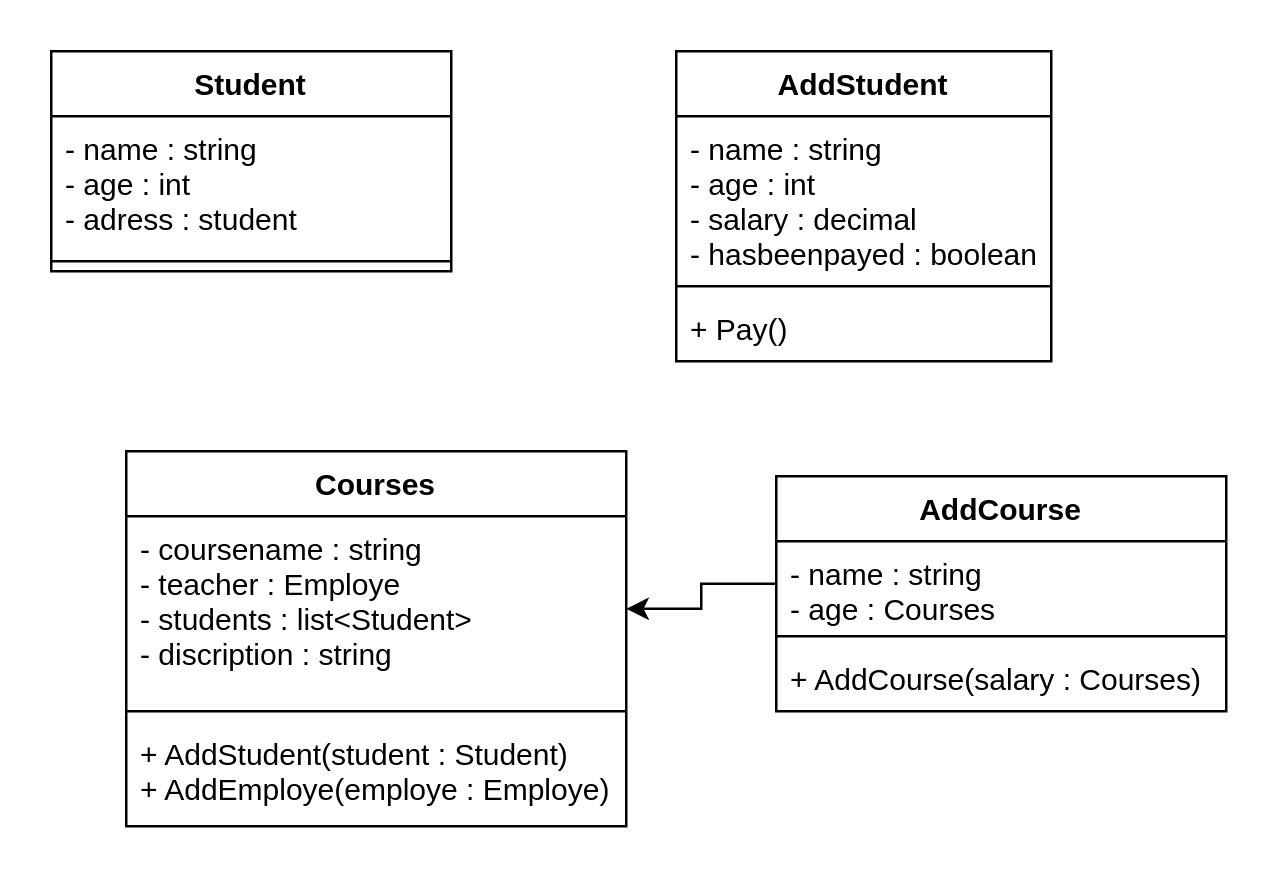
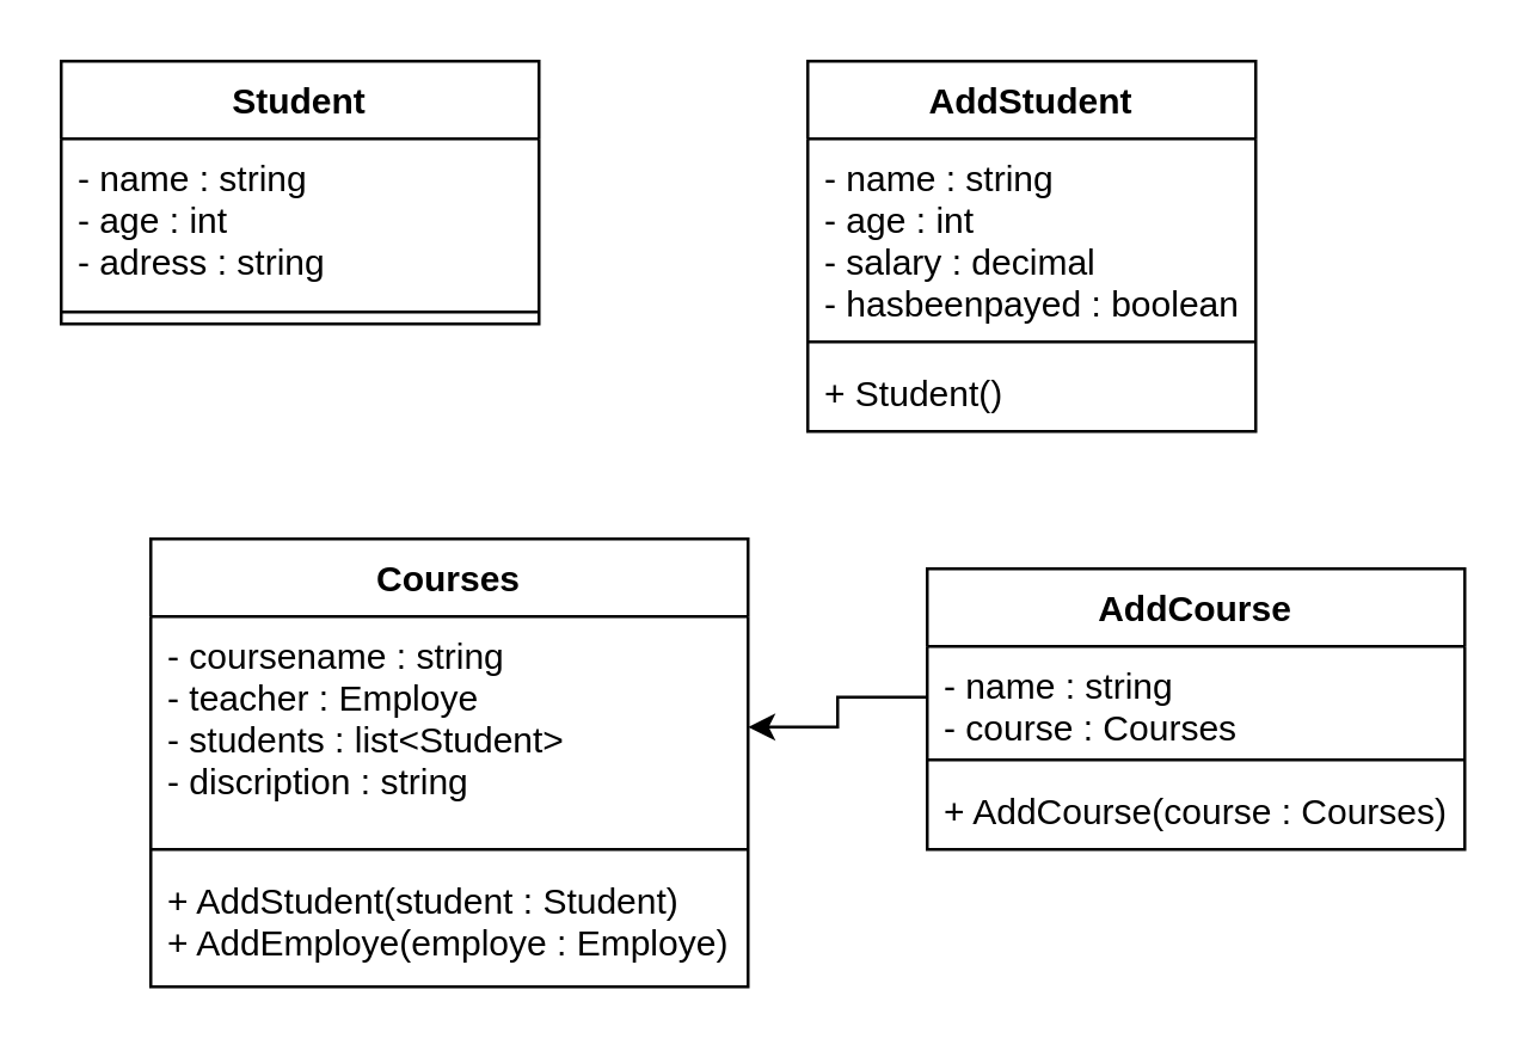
  <mxCell id="0" />
  <mxCell id="1" parent="0" />
  <mxCell id="2" value="Student" style="swimlane;fontStyle=1;align=center;verticalAlign=top;childLayout=stackLayout;horizontal=1;startSize=26;horizontalStack=0;resizeParent=1;resizeParentMax=0;resizeLast=0;collapsible=1;marginBottom=0;" vertex="1" parent="1"><mxGeometry x="20" y="20" width="160" height="88" as="geometry" /></mxCell>
- <mxCell id="3" value="- name : string&#10;- age : int&#10;- adress : student" style="text;strokeColor=none;fillColor=none;align=left;verticalAlign=top;spacingLeft=4;spacingRight=4;overflow=hidden;rotatable=0;points=[[0,0.5],[1,0.5]];portConstraint=eastwest;" vertex="1" parent="2"><mxGeometry y="26" width="160" height="54" as="geometry" /></mxCell>
+ <mxCell id="3" value="- name : string&#10;- age : int&#10;- adress : string" style="text;strokeColor=none;fillColor=none;align=left;verticalAlign=top;spacingLeft=4;spacingRight=4;overflow=hidden;rotatable=0;points=[[0,0.5],[1,0.5]];portConstraint=eastwest;" vertex="1" parent="2"><mxGeometry y="26" width="160" height="54" as="geometry" /></mxCell>
  <mxCell id="4" value="" style="line;strokeWidth=1;fillColor=none;align=left;verticalAlign=middle;spacingTop=-1;spacingLeft=3;spacingRight=3;rotatable=0;labelPosition=right;points=[];portConstraint=eastwest;" vertex="1" parent="2"><mxGeometry y="80" width="160" height="8" as="geometry" /></mxCell>
  <mxCell id="5" value="AddStudent" style="swimlane;fontStyle=1;align=center;verticalAlign=top;childLayout=stackLayout;horizontal=1;startSize=26;horizontalStack=0;resizeParent=1;resizeParentMax=0;resizeLast=0;collapsible=1;marginBottom=0;" vertex="1" parent="1"><mxGeometry x="270" y="20" width="150" height="124" as="geometry" /></mxCell>
  <mxCell id="6" value="- name : string&#10;- age : int&#10;- salary : decimal&#10;- hasbeenpayed : boolean" style="text;strokeColor=none;fillColor=none;align=left;verticalAlign=top;spacingLeft=4;spacingRight=4;overflow=hidden;rotatable=0;points=[[0,0.5],[1,0.5]];portConstraint=eastwest;" vertex="1" parent="5"><mxGeometry y="26" width="150" height="64" as="geometry" /></mxCell>
  <mxCell id="7" value="" style="line;strokeWidth=1;fillColor=none;align=left;verticalAlign=middle;spacingTop=-1;spacingLeft=3;spacingRight=3;rotatable=0;labelPosition=right;points=[];portConstraint=eastwest;" vertex="1" parent="5"><mxGeometry y="90" width="150" height="8" as="geometry" /></mxCell>
- <mxCell id="8" value="+ Pay()" style="text;strokeColor=none;fillColor=none;align=left;verticalAlign=top;spacingLeft=4;spacingRight=4;overflow=hidden;rotatable=0;points=[[0,0.5],[1,0.5]];portConstraint=eastwest;" vertex="1" parent="5"><mxGeometry y="98" width="150" height="26" as="geometry" /></mxCell>
+ <mxCell id="8" value="+ Student()" style="text;strokeColor=none;fillColor=none;align=left;verticalAlign=top;spacingLeft=4;spacingRight=4;overflow=hidden;rotatable=0;points=[[0,0.5],[1,0.5]];portConstraint=eastwest;" vertex="1" parent="5"><mxGeometry y="98" width="150" height="26" as="geometry" /></mxCell>
  <mxCell id="9" value="Courses" style="swimlane;fontStyle=1;align=center;verticalAlign=top;childLayout=stackLayout;horizontal=1;startSize=26;horizontalStack=0;resizeParent=1;resizeParentMax=0;resizeLast=0;collapsible=1;marginBottom=0;" vertex="1" parent="1"><mxGeometry x="50" y="180" width="200" height="150" as="geometry" /></mxCell>
  <mxCell id="10" value="- coursename : string&#10;- teacher : Employe&#10;- students : list&lt;Student&gt;&#10;- discription : string" style="text;strokeColor=none;fillColor=none;align=left;verticalAlign=top;spacingLeft=4;spacingRight=4;overflow=hidden;rotatable=0;points=[[0,0.5],[1,0.5]];portConstraint=eastwest;" vertex="1" parent="9"><mxGeometry y="26" width="200" height="74" as="geometry" /></mxCell>
  <mxCell id="11" value="" style="line;strokeWidth=1;fillColor=none;align=left;verticalAlign=middle;spacingTop=-1;spacingLeft=3;spacingRight=3;rotatable=0;labelPosition=right;points=[];portConstraint=eastwest;" vertex="1" parent="9"><mxGeometry y="100" width="200" height="8" as="geometry" /></mxCell>
  <mxCell id="12" value="+ AddStudent(student : Student)&#10;+ AddEmploye(employe : Employe)" style="text;strokeColor=none;fillColor=none;align=left;verticalAlign=top;spacingLeft=4;spacingRight=4;overflow=hidden;rotatable=0;points=[[0,0.5],[1,0.5]];portConstraint=eastwest;" vertex="1" parent="9"><mxGeometry y="108" width="200" height="42" as="geometry" /></mxCell>
  <mxCell id="13" value="AddCourse" style="swimlane;fontStyle=1;align=center;verticalAlign=top;childLayout=stackLayout;horizontal=1;startSize=26;horizontalStack=0;resizeParent=1;resizeParentMax=0;resizeLast=0;collapsible=1;marginBottom=0;" vertex="1" parent="1"><mxGeometry x="310" y="190" width="180" height="94" as="geometry" /></mxCell>
- <mxCell id="14" value="- name : string&#10;- age : Courses" style="text;strokeColor=none;fillColor=none;align=left;verticalAlign=top;spacingLeft=4;spacingRight=4;overflow=hidden;rotatable=0;points=[[0,0.5],[1,0.5]];portConstraint=eastwest;" vertex="1" parent="13"><mxGeometry y="26" width="180" height="34" as="geometry" /></mxCell>
+ <mxCell id="14" value="- name : string&#10;- course : Courses" style="text;strokeColor=none;fillColor=none;align=left;verticalAlign=top;spacingLeft=4;spacingRight=4;overflow=hidden;rotatable=0;points=[[0,0.5],[1,0.5]];portConstraint=eastwest;" vertex="1" parent="13"><mxGeometry y="26" width="180" height="34" as="geometry" /></mxCell>
  <mxCell id="15" value="" style="line;strokeWidth=1;fillColor=none;align=left;verticalAlign=middle;spacingTop=-1;spacingLeft=3;spacingRight=3;rotatable=0;labelPosition=right;points=[];portConstraint=eastwest;" vertex="1" parent="13"><mxGeometry y="60" width="180" height="8" as="geometry" /></mxCell>
- <mxCell id="16" value="+ AddCourse(salary : Courses)" style="text;strokeColor=none;fillColor=none;align=left;verticalAlign=top;spacingLeft=4;spacingRight=4;overflow=hidden;rotatable=0;points=[[0,0.5],[1,0.5]];portConstraint=eastwest;" vertex="1" parent="13"><mxGeometry y="68" width="180" height="26" as="geometry" /></mxCell>
+ <mxCell id="16" value="+ AddCourse(course : Courses)" style="text;strokeColor=none;fillColor=none;align=left;verticalAlign=top;spacingLeft=4;spacingRight=4;overflow=hidden;rotatable=0;points=[[0,0.5],[1,0.5]];portConstraint=eastwest;" vertex="1" parent="13"><mxGeometry y="68" width="180" height="26" as="geometry" /></mxCell>
  <mxCell id="17" style="edgeStyle=orthogonalEdgeStyle;rounded=0;orthogonalLoop=1;jettySize=auto;html=1;entryX=1;entryY=0.5;entryDx=0;entryDy=0;" edge="1" parent="1" source="14" target="10"><mxGeometry relative="1" as="geometry" /></mxCell>
